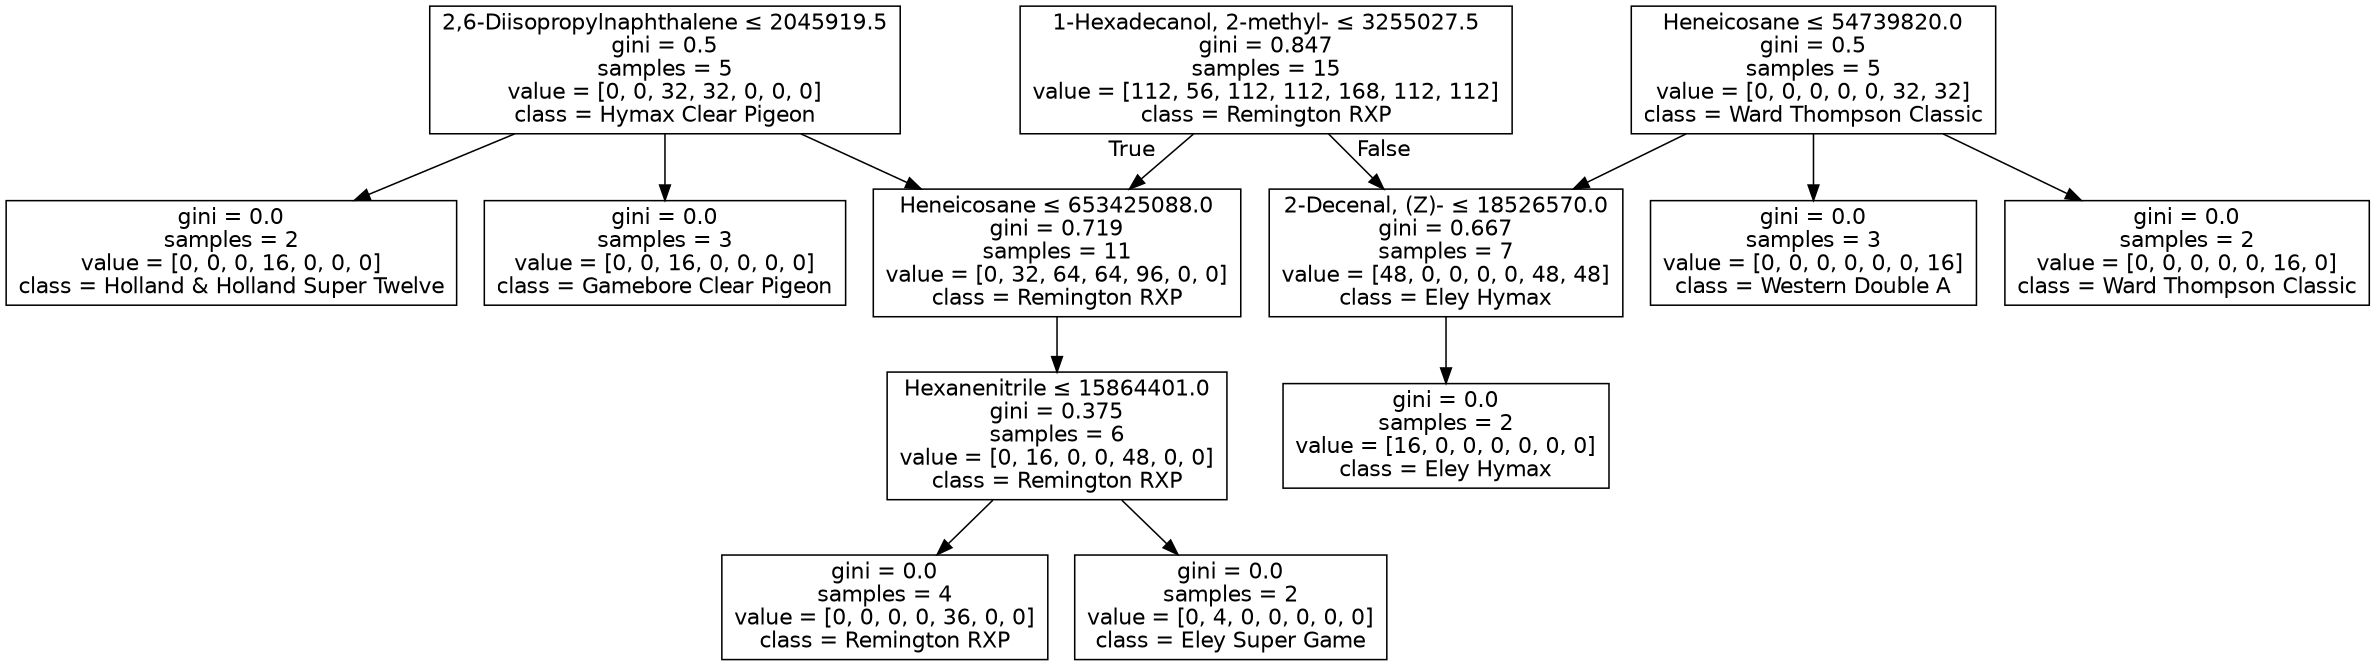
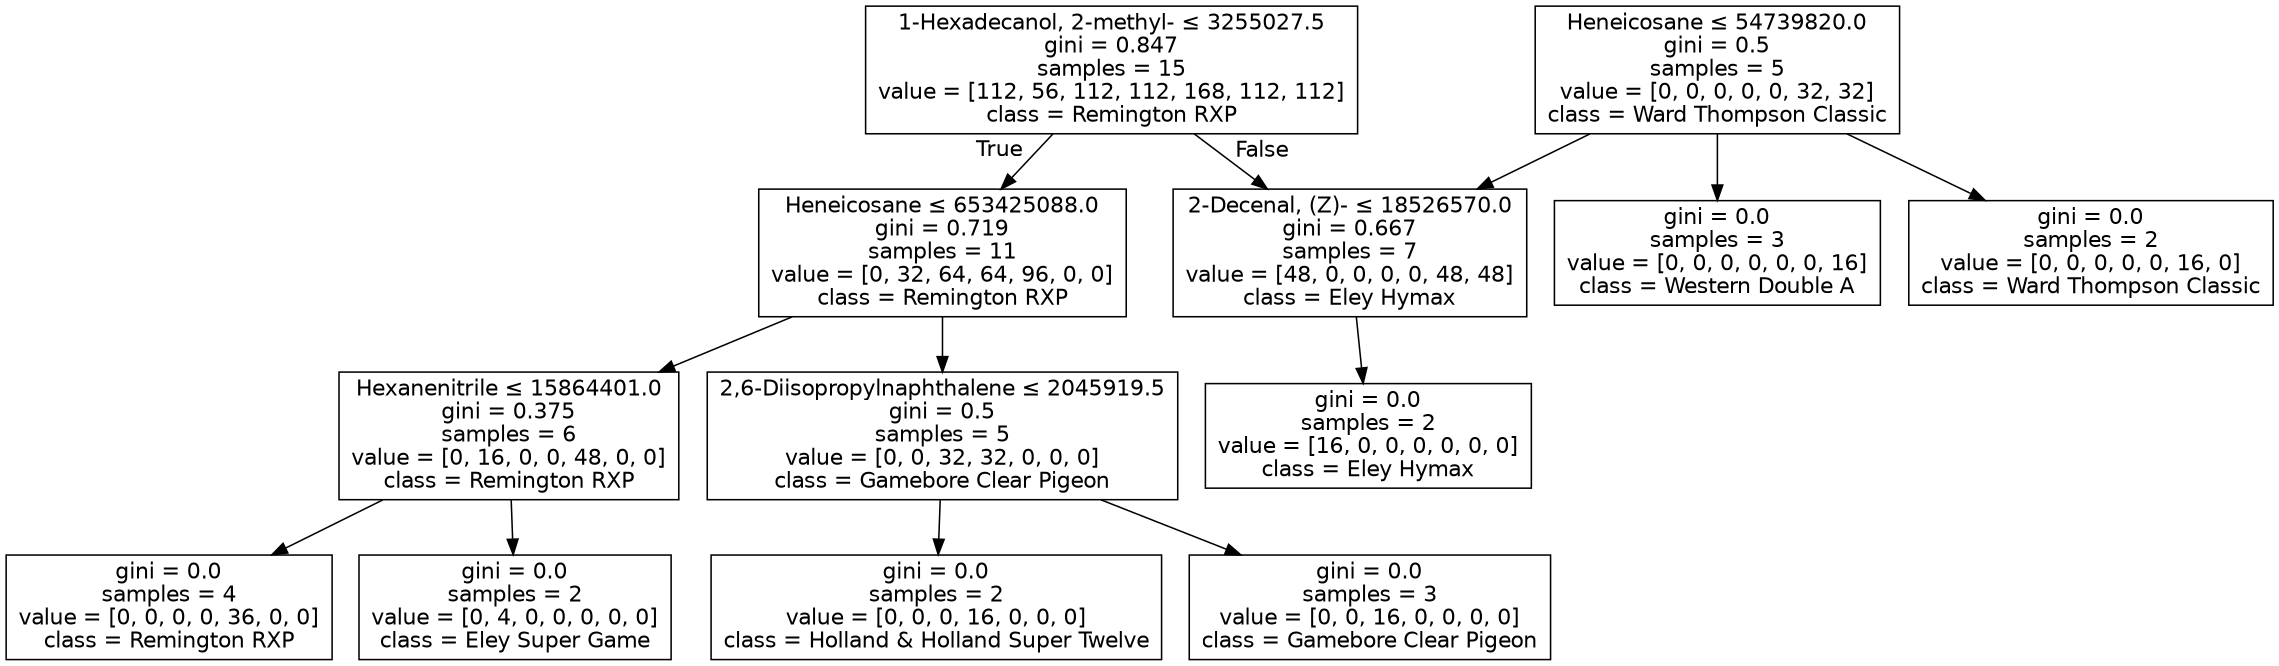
  digraph {
    node [fontname=helvetica shape=box]
    edge [fontname=helvetica]
    n1 [label=<1-Hexadecanol, 2-methyl- &le; 3255027.5<br/>gini = 0.847<br/>samples = 15<br/>value = [112, 56, 112, 112, 168, 112, 112]<br/>class = Remington RXP>]
    n2 [label=<Heneicosane &le; 653425088.0<br/>gini = 0.719<br/>samples = 11<br/>value = [0, 32, 64, 64, 96, 0, 0]<br/>class = Remington RXP>]
    n3 [label=<2-Decenal, (Z)- &le; 18526570.0<br/>gini = 0.667<br/>samples = 7<br/>value = [48, 0, 0, 0, 0, 48, 48]<br/>class = Eley Hymax>]
    n4 [label=<Hexanenitrile &le; 15864401.0<br/>gini = 0.375<br/>samples = 6<br/>value = [0, 16, 0, 0, 48, 0, 0]<br/>class = Remington RXP>]
-   n5 [label=<2,6-Diisopropylnaphthalene &le; 2045919.5<br/>gini = 0.5<br/>samples = 5<br/>value = [0, 0, 32, 32, 0, 0, 0]<br/>class = Hymax Clear Pigeon>]
+   n5 [label=<2,6-Diisopropylnaphthalene &le; 2045919.5<br/>gini = 0.5<br/>samples = 5<br/>value = [0, 0, 32, 32, 0, 0, 0]<br/>class = Gamebore Clear Pigeon>]
    n6 [label=<gini = 0.0<br/>samples = 2<br/>value = [16, 0, 0, 0, 0, 0, 0]<br/>class = Eley Hymax>]
    n7 [label=<gini = 0.0<br/>samples = 4<br/>value = [0, 0, 0, 0, 36, 0, 0]<br/>class = Remington RXP>]
    n8 [label=<gini = 0.0<br/>samples = 2<br/>value = [0, 4, 0, 0, 0, 0, 0]<br/>class = Eley Super Game>]
    n9 [label=<gini = 0.0<br/>samples = 2<br/>value = [0, 0, 0, 16, 0, 0, 0]<br/>class = Holland &amp; Holland Super Twelve>]
    n10 [label=<gini = 0.0<br/>samples = 3<br/>value = [0, 0, 16, 0, 0, 0, 0]<br/>class = Gamebore Clear Pigeon>]
    n11 [label=<Heneicosane &le; 54739820.0<br/>gini = 0.5<br/>samples = 5<br/>value = [0, 0, 0, 0, 0, 32, 32]<br/>class = Ward Thompson Classic>]
    n12 [label=<gini = 0.0<br/>samples = 3<br/>value = [0, 0, 0, 0, 0, 0, 16]<br/>class = Western Double A>]
    n13 [label=<gini = 0.0<br/>samples = 2<br/>value = [0, 0, 0, 0, 0, 16, 0]<br/>class = Ward Thompson Classic>]
    n1 -> n2 [headlabel=True labelangle=45 labeldistance=2.5]
    n1 -> n3 [headlabel=False labelangle=-45 labeldistance=2.5]
    n2 -> n4
-   n5 -> n2
+   n2 -> n5
    n3 -> n6
    n4 -> n7
    n4 -> n8
    n5 -> n9
    n5 -> n10
    n11 -> n3
    n11 -> n12
    n11 -> n13
  }
